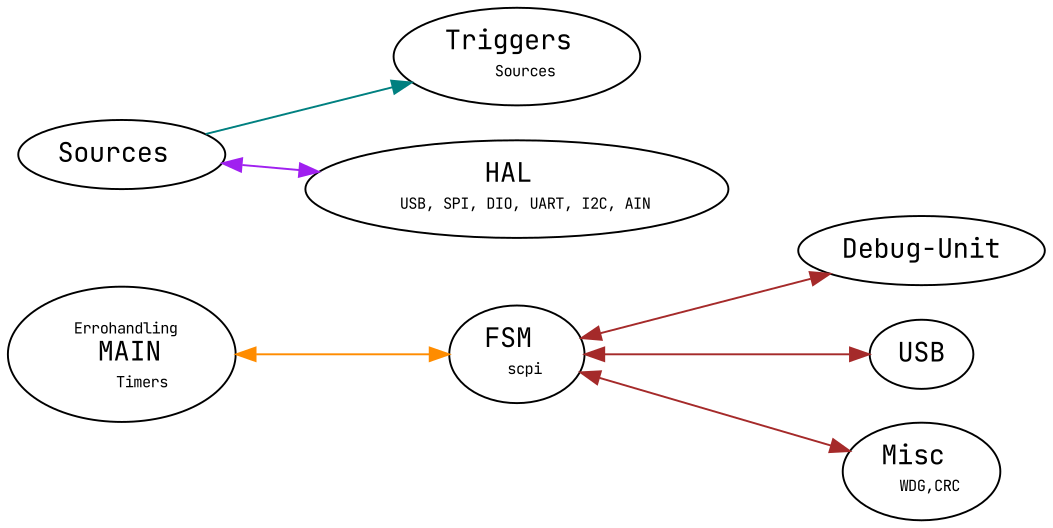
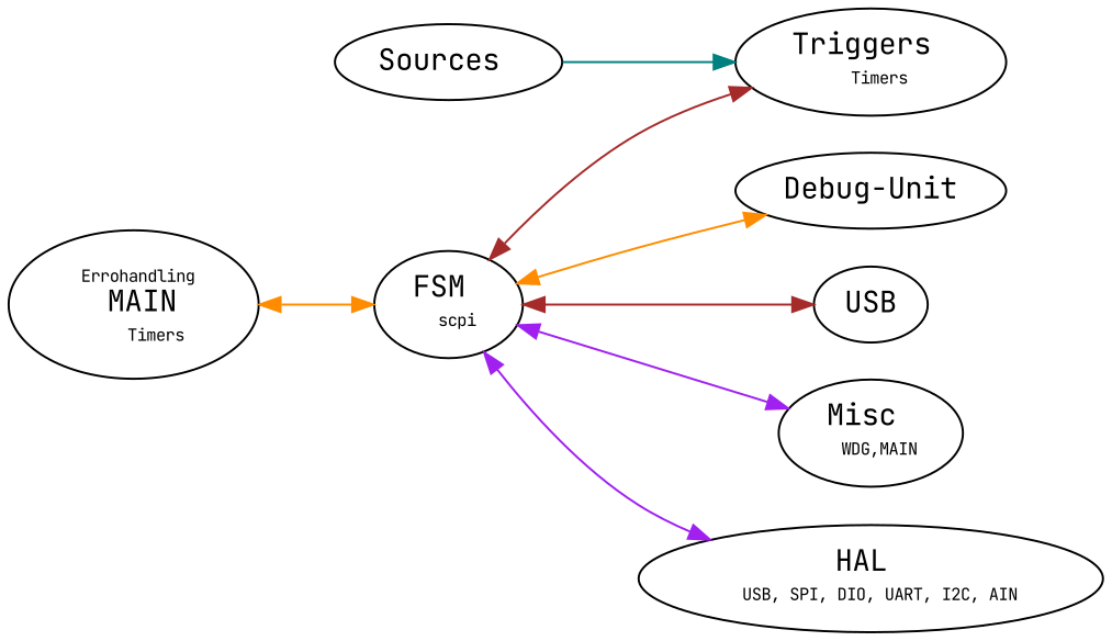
  digraph {
    fontname="JetBrains Mono"
    rankdir=LR
    node [fontname="JetBrains Mono"]
    edge [color=darkorange dir=both fontname="JetBrains Mono"]
    n1 [label=< 		<FONT POINT-SIZE="8">Errohandling </FONT><br/>  		MAIN <br/>  		<FONT POINT-SIZE="8"> Timers</FONT>>]
    n2 [label=<FSM <br/> <FONT POINT-SIZE="8">scpi</FONT>>]
-   n3 [label=<Triggers <br/> <FONT POINT-SIZE="8">Sources</FONT>>]
+   n3 [label=<Triggers <br/> <FONT POINT-SIZE="8">Timers</FONT>>]
    n4 [label=<Debug-Unit>]
    n5 [label=<USB>]
-   n6 [label=<Misc <br/> <FONT POINT-SIZE="8">WDG,CRC</FONT>>]
+   n6 [label=<Misc <br/> <FONT POINT-SIZE="8">WDG,MAIN</FONT>>]
    n7 [label=<HAL <br/> <FONT POINT-SIZE="8">USB, SPI, DIO, UART, I2C, AIN</FONT>>]
    n8 [label=<Sources >]
    n1 -> n2
-   n2 -> n4 [color=brown]
+   n2 -> n3 [color=brown]
+   n2 -> n4
    n2 -> n5 [color=brown]
-   n2 -> n6 [color=brown]
-   n8 -> n7 [color=purple]
+   n2 -> n6 [color=purple]
+   n2 -> n7 [color=purple]
    n8 -> n3 [color=teal dir=""]
  }
